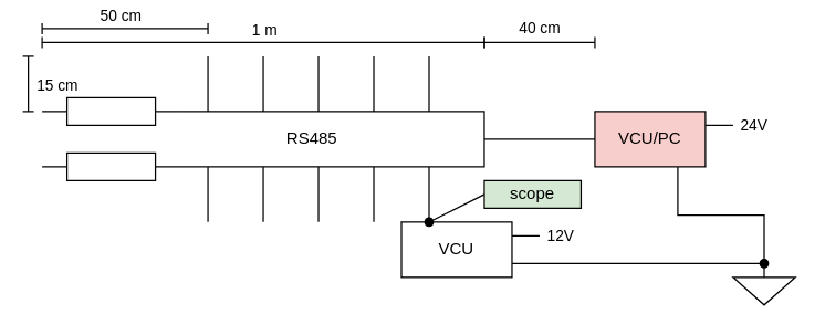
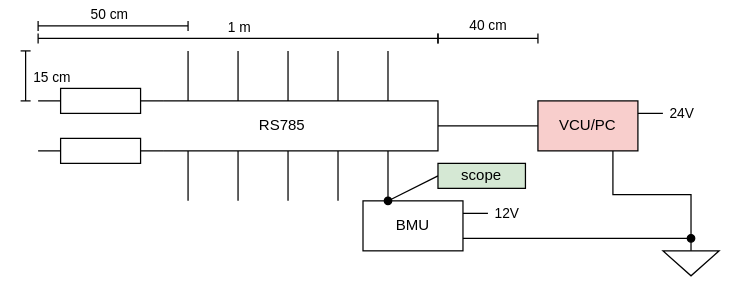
  <mxCell id="0" />
  <mxCell id="1" parent="0" />
  <mxCell id="2" value="" style="pointerEvents=1;verticalLabelPosition=bottom;shadow=0;dashed=0;align=center;html=1;verticalAlign=top;shape=mxgraph.electrical.resistors.resistor_1;" vertex="1" parent="1"><mxGeometry x="30" y="70" width="100" height="20" as="geometry" /></mxCell>
  <mxCell id="3" value="" style="pointerEvents=1;verticalLabelPosition=bottom;shadow=0;dashed=0;align=center;html=1;verticalAlign=top;shape=mxgraph.electrical.resistors.resistor_1;" vertex="1" parent="1"><mxGeometry x="30" y="110" width="100" height="20" as="geometry" /></mxCell>
  <mxCell id="4" style="edgeStyle=orthogonalEdgeStyle;rounded=0;orthogonalLoop=1;jettySize=auto;html=1;exitX=1;exitY=0.5;exitDx=0;exitDy=0;exitPerimeter=0;entryX=1;entryY=0.5;entryDx=0;entryDy=0;entryPerimeter=0;endArrow=none;endFill=0;jumpStyle=none;" edge="1" parent="1" source="2" target="3"><mxGeometry relative="1" as="geometry"><Array as="points"><mxPoint x="350" y="80" /><mxPoint x="350" y="120" /></Array></mxGeometry></mxCell>
  <mxCell id="5" value="" style="edgeStyle=none;orthogonalLoop=1;jettySize=auto;html=1;rounded=0;endArrow=none;endFill=0;" edge="1" parent="1"><mxGeometry width="100" relative="1" as="geometry"><mxPoint x="150" y="80" as="sourcePoint" /><mxPoint x="150" y="40" as="targetPoint" /><Array as="points" /></mxGeometry></mxCell>
  <mxCell id="6" value="" style="edgeStyle=none;orthogonalLoop=1;jettySize=auto;html=1;rounded=0;endArrow=none;endFill=0;" edge="1" parent="1"><mxGeometry width="100" relative="1" as="geometry"><mxPoint x="190" y="80" as="sourcePoint" /><mxPoint x="190" y="40" as="targetPoint" /><Array as="points" /></mxGeometry></mxCell>
  <mxCell id="7" value="" style="edgeStyle=none;orthogonalLoop=1;jettySize=auto;html=1;rounded=0;endArrow=none;endFill=0;" edge="1" parent="1"><mxGeometry width="100" relative="1" as="geometry"><mxPoint x="230" y="80" as="sourcePoint" /><mxPoint x="230" y="40" as="targetPoint" /><Array as="points" /></mxGeometry></mxCell>
  <mxCell id="8" value="" style="edgeStyle=none;orthogonalLoop=1;jettySize=auto;html=1;rounded=0;endArrow=none;endFill=0;" edge="1" parent="1"><mxGeometry width="100" relative="1" as="geometry"><mxPoint x="270" y="80" as="sourcePoint" /><mxPoint x="270" y="40" as="targetPoint" /><Array as="points" /></mxGeometry></mxCell>
  <mxCell id="9" value="" style="edgeStyle=none;orthogonalLoop=1;jettySize=auto;html=1;rounded=0;endArrow=none;endFill=0;" edge="1" parent="1"><mxGeometry width="100" relative="1" as="geometry"><mxPoint x="310" y="80" as="sourcePoint" /><mxPoint x="310" y="40" as="targetPoint" /><Array as="points" /></mxGeometry></mxCell>
  <mxCell id="10" value="" style="edgeStyle=none;orthogonalLoop=1;jettySize=auto;html=1;rounded=0;endArrow=none;endFill=0;" edge="1" parent="1"><mxGeometry width="100" relative="1" as="geometry"><mxPoint x="150" y="160" as="sourcePoint" /><mxPoint x="150" y="120" as="targetPoint" /><Array as="points" /></mxGeometry></mxCell>
  <mxCell id="11" value="" style="edgeStyle=none;orthogonalLoop=1;jettySize=auto;html=1;rounded=0;endArrow=none;endFill=0;" edge="1" parent="1"><mxGeometry width="100" relative="1" as="geometry"><mxPoint x="190" y="160" as="sourcePoint" /><mxPoint x="190" y="120" as="targetPoint" /><Array as="points" /></mxGeometry></mxCell>
  <mxCell id="12" value="" style="edgeStyle=none;orthogonalLoop=1;jettySize=auto;html=1;rounded=0;endArrow=none;endFill=0;" edge="1" parent="1"><mxGeometry width="100" relative="1" as="geometry"><mxPoint x="230" y="160" as="sourcePoint" /><mxPoint x="230" y="120" as="targetPoint" /><Array as="points" /></mxGeometry></mxCell>
  <mxCell id="13" value="" style="edgeStyle=none;orthogonalLoop=1;jettySize=auto;html=1;rounded=0;endArrow=none;endFill=0;" edge="1" parent="1"><mxGeometry width="100" relative="1" as="geometry"><mxPoint x="270" y="160" as="sourcePoint" /><mxPoint x="270" y="120" as="targetPoint" /><Array as="points" /></mxGeometry></mxCell>
  <mxCell id="14" value="" style="edgeStyle=none;orthogonalLoop=1;jettySize=auto;html=1;rounded=0;endArrow=none;endFill=0;" edge="1" parent="1"><mxGeometry width="100" relative="1" as="geometry"><mxPoint x="310" y="160" as="sourcePoint" /><mxPoint x="310" y="120" as="targetPoint" /><Array as="points" /></mxGeometry></mxCell>
  <mxCell id="15" value="" style="edgeStyle=none;orthogonalLoop=1;jettySize=auto;html=1;rounded=0;endArrow=none;endFill=0;" edge="1" parent="1"><mxGeometry width="100" relative="1" as="geometry"><mxPoint x="430" y="100" as="sourcePoint" /><mxPoint x="350" y="100" as="targetPoint" /><Array as="points" /></mxGeometry></mxCell>
  <mxCell id="16" style="edgeStyle=orthogonalEdgeStyle;rounded=0;orthogonalLoop=1;jettySize=auto;html=1;exitX=1;exitY=0.25;exitDx=0;exitDy=0;endArrow=none;endFill=0;" edge="1" parent="1" source="18"><mxGeometry relative="1" as="geometry"><mxPoint x="390" y="170.222" as="targetPoint" /></mxGeometry></mxCell>
  <mxCell id="17" value="12V" style="edgeLabel;html=1;align=center;verticalAlign=middle;resizable=0;points=[];" vertex="1" connectable="0" parent="16"><mxGeometry x="0.469" y="1" relative="1" as="geometry"><mxPoint x="19" as="offset" /></mxGeometry></mxCell>
- <mxCell id="18" value="VCU" style="rounded=0;whiteSpace=wrap;html=1;" vertex="1" parent="1"><mxGeometry x="290" y="160" width="80" height="40" as="geometry" /></mxCell>
+ <mxCell id="18" value="BMU" style="rounded=0;whiteSpace=wrap;html=1;" vertex="1" parent="1"><mxGeometry x="290" y="160" width="80" height="40" as="geometry" /></mxCell>
  <mxCell id="19" value="VCU/PC" style="rounded=0;whiteSpace=wrap;html=1;fillColor=#f8cecc;" vertex="1" parent="1"><mxGeometry x="430" y="80" width="80" height="40" as="geometry" /></mxCell>
- <mxCell id="20" value="RS485" style="text;html=1;align=center;verticalAlign=middle;resizable=0;points=[];autosize=1;strokeColor=none;fillColor=none;" vertex="1" parent="1"><mxGeometry x="195" y="85" width="60" height="30" as="geometry" /></mxCell>
+ <mxCell id="20" value="RS785" style="text;html=1;align=center;verticalAlign=middle;resizable=0;points=[];autosize=1;strokeColor=none;fillColor=none;" vertex="1" parent="1"><mxGeometry x="195" y="85" width="60" height="30" as="geometry" /></mxCell>
  <mxCell id="21" style="edgeStyle=orthogonalEdgeStyle;rounded=0;orthogonalLoop=1;jettySize=auto;html=1;exitX=0.5;exitY=0;exitDx=0;exitDy=0;exitPerimeter=0;entryX=0.75;entryY=1;entryDx=0;entryDy=0;endArrow=none;endFill=0;" edge="1" parent="1" source="22" target="19"><mxGeometry relative="1" as="geometry" /></mxCell>
  <mxCell id="22" value="" style="pointerEvents=1;verticalLabelPosition=bottom;shadow=0;dashed=0;align=center;html=1;verticalAlign=top;shape=mxgraph.electrical.signal_sources.signal_ground;" vertex="1" parent="1"><mxGeometry x="530" y="190" width="45" height="30" as="geometry" /></mxCell>
  <mxCell id="23" style="rounded=0;orthogonalLoop=1;jettySize=auto;html=1;exitX=1;exitY=0.75;exitDx=0;exitDy=0;entryX=0.5;entryY=0;entryDx=0;entryDy=0;entryPerimeter=0;endArrow=oval;endFill=1;" edge="1" parent="1" source="18" target="22"><mxGeometry relative="1" as="geometry" /></mxCell>
  <mxCell id="24" style="edgeStyle=orthogonalEdgeStyle;rounded=0;orthogonalLoop=1;jettySize=auto;html=1;exitX=1;exitY=0.25;exitDx=0;exitDy=0;endArrow=none;endFill=0;" edge="1" parent="1"><mxGeometry relative="1" as="geometry"><mxPoint x="530" y="90.222" as="targetPoint" /><mxPoint x="510" y="90" as="sourcePoint" /></mxGeometry></mxCell>
  <mxCell id="25" value="24V" style="edgeLabel;html=1;align=center;verticalAlign=middle;resizable=0;points=[];" vertex="1" connectable="0" parent="24"><mxGeometry x="0.469" y="1" relative="1" as="geometry"><mxPoint x="19" as="offset" /></mxGeometry></mxCell>
  <mxCell id="26" value="" style="endArrow=baseDash;startArrow=baseDash;html=1;rounded=0;startFill=0;endFill=0;" edge="1" parent="1"><mxGeometry width="50" height="50" relative="1" as="geometry"><mxPoint x="30" y="30" as="sourcePoint" /><mxPoint x="350" y="30" as="targetPoint" /></mxGeometry></mxCell>
  <mxCell id="27" value="1 m" style="edgeLabel;html=1;align=center;verticalAlign=middle;resizable=0;points=[];" vertex="1" connectable="0" parent="26"><mxGeometry x="0.036" y="1" relative="1" as="geometry"><mxPoint x="-6" y="-9" as="offset" /></mxGeometry></mxCell>
  <mxCell id="28" value="40 cm" style="endArrow=baseDash;startArrow=baseDash;html=1;rounded=0;startFill=0;endFill=0;" edge="1" parent="1"><mxGeometry y="10" width="50" height="50" relative="1" as="geometry"><mxPoint x="350" y="30" as="sourcePoint" /><mxPoint x="430" y="30" as="targetPoint" /><mxPoint as="offset" /></mxGeometry></mxCell>
  <mxCell id="29" value="" style="endArrow=baseDash;startArrow=baseDash;html=1;rounded=0;startFill=0;endFill=0;" edge="1" parent="1"><mxGeometry width="50" height="50" relative="1" as="geometry"><mxPoint x="20" y="40" as="sourcePoint" /><mxPoint x="20" y="80" as="targetPoint" /></mxGeometry></mxCell>
  <mxCell id="30" value="15 cm" style="edgeLabel;html=1;align=center;verticalAlign=middle;resizable=0;points=[];" vertex="1" connectable="0" parent="29"><mxGeometry x="0.036" y="1" relative="1" as="geometry"><mxPoint x="19" y="-1" as="offset" /></mxGeometry></mxCell>
  <mxCell id="31" value="" style="endArrow=baseDash;startArrow=baseDash;html=1;rounded=0;startFill=0;endFill=0;" edge="1" parent="1"><mxGeometry width="50" height="50" relative="1" as="geometry"><mxPoint x="30" y="20" as="sourcePoint" /><mxPoint x="150" y="20" as="targetPoint" /></mxGeometry></mxCell>
  <mxCell id="32" value="50 cm" style="edgeLabel;html=1;align=center;verticalAlign=middle;resizable=0;points=[];" vertex="1" connectable="0" parent="31"><mxGeometry x="0.036" y="1" relative="1" as="geometry"><mxPoint x="-6" y="-9" as="offset" /></mxGeometry></mxCell>
  <mxCell id="33" value="" style="orthogonalLoop=1;jettySize=auto;html=1;rounded=0;endArrow=none;endFill=0;exitX=0.25;exitY=0;exitDx=0;exitDy=0;startArrow=oval;startFill=1;" edge="1" parent="1" source="18"><mxGeometry width="100" relative="1" as="geometry"><mxPoint x="310" y="140" as="sourcePoint" /><mxPoint x="350" y="140" as="targetPoint" /></mxGeometry></mxCell>
  <mxCell id="34" value="scope" style="rounded=0;whiteSpace=wrap;html=1;fillColor=#d5e8d4;" vertex="1" parent="1"><mxGeometry x="350" y="130" width="70" height="20" as="geometry" /></mxCell>
  <mxCell id="35" style="edgeStyle=orthogonalEdgeStyle;rounded=0;orthogonalLoop=1;jettySize=auto;html=1;exitX=0.5;exitY=1;exitDx=0;exitDy=0;" edge="1" parent="1" source="34" target="34"><mxGeometry relative="1" as="geometry" /></mxCell>
